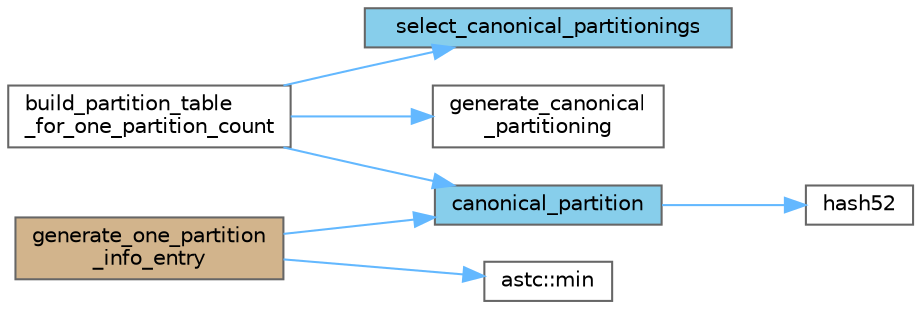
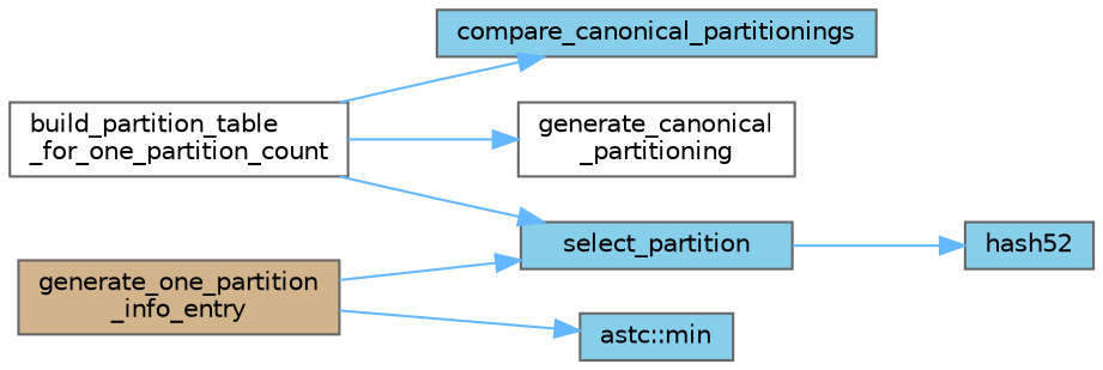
  digraph {
    rankdir=LR
    node [color=grey40 fillcolor=white fontname=Helvetica fontsize=10 shape=box style=filled]
    edge [color=steelblue1 fontname=Helvetica fontsize=10 labelfontname=Helvetica labelfontsize=10 style=solid]
    n1 [color=gray40 fontcolor=black height=0.2 label="build_partition_table\l_for_one_partition_count" width=0.4]
-   n2 [fillcolor=skyblue height=0.2 label=select_canonical_partitionings width=0.4]
+   n2 [fillcolor=skyblue height=0.2 label=compare_canonical_partitionings width=0.4]
    n3 [height=0.2 label="generate_canonical\l_partitioning" width=0.4]
-   n4 [fillcolor=skyblue height=0.2 label=canonical_partition width=0.4]
+   n4 [fillcolor=skyblue height=0.2 label=select_partition width=0.4]
    n5 [fillcolor=tan height=0.2 label="generate_one_partition\l_info_entry" width=0.4]
-   n6 [height=0.2 label="astc::min" width=0.4]
-   n7 [height=0.2 label=hash52 width=0.4]
+   n6 [fillcolor=skyblue height=0.2 label="astc::min" width=0.4]
+   n7 [fillcolor=skyblue height=0.2 label=hash52 width=0.4]
    n1 -> n2
    n1 -> n3
    n1 -> n4
    n4 -> n7
    n5 -> n4
    n5 -> n6
  }
